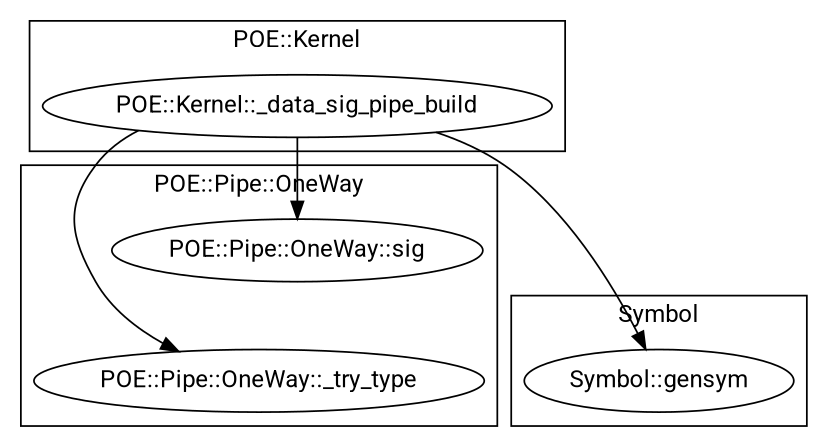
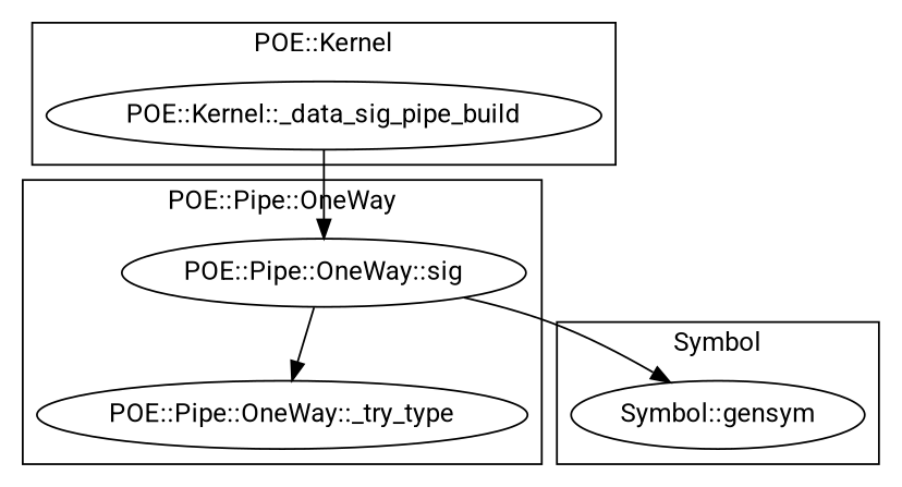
  digraph {
    fontname=Roboto
    node [fontname=Roboto]
    edge [fontname=Roboto]
    "Symbol::gensym"
    "POE::Kernel::_data_sig_pipe_build"
    n3 [label="POE::Pipe::OneWay::sig"]
    "POE::Pipe::OneWay::_try_type"
    subgraph cluster_1 {
      label=Symbol
      "Symbol::gensym"
    }
    subgraph cluster_2 {
      label="POE::Kernel"
      "POE::Kernel::_data_sig_pipe_build"
    }
    subgraph cluster_3 {
      label="POE::Pipe::OneWay"
      n3
      "POE::Pipe::OneWay::_try_type"
    }
    "POE::Kernel::_data_sig_pipe_build" -> n3
-   "POE::Kernel::_data_sig_pipe_build" -> "Symbol::gensym"
-   "POE::Kernel::_data_sig_pipe_build" -> "POE::Pipe::OneWay::_try_type"
+   n3 -> "Symbol::gensym"
+   n3 -> "POE::Pipe::OneWay::_try_type"
  }
